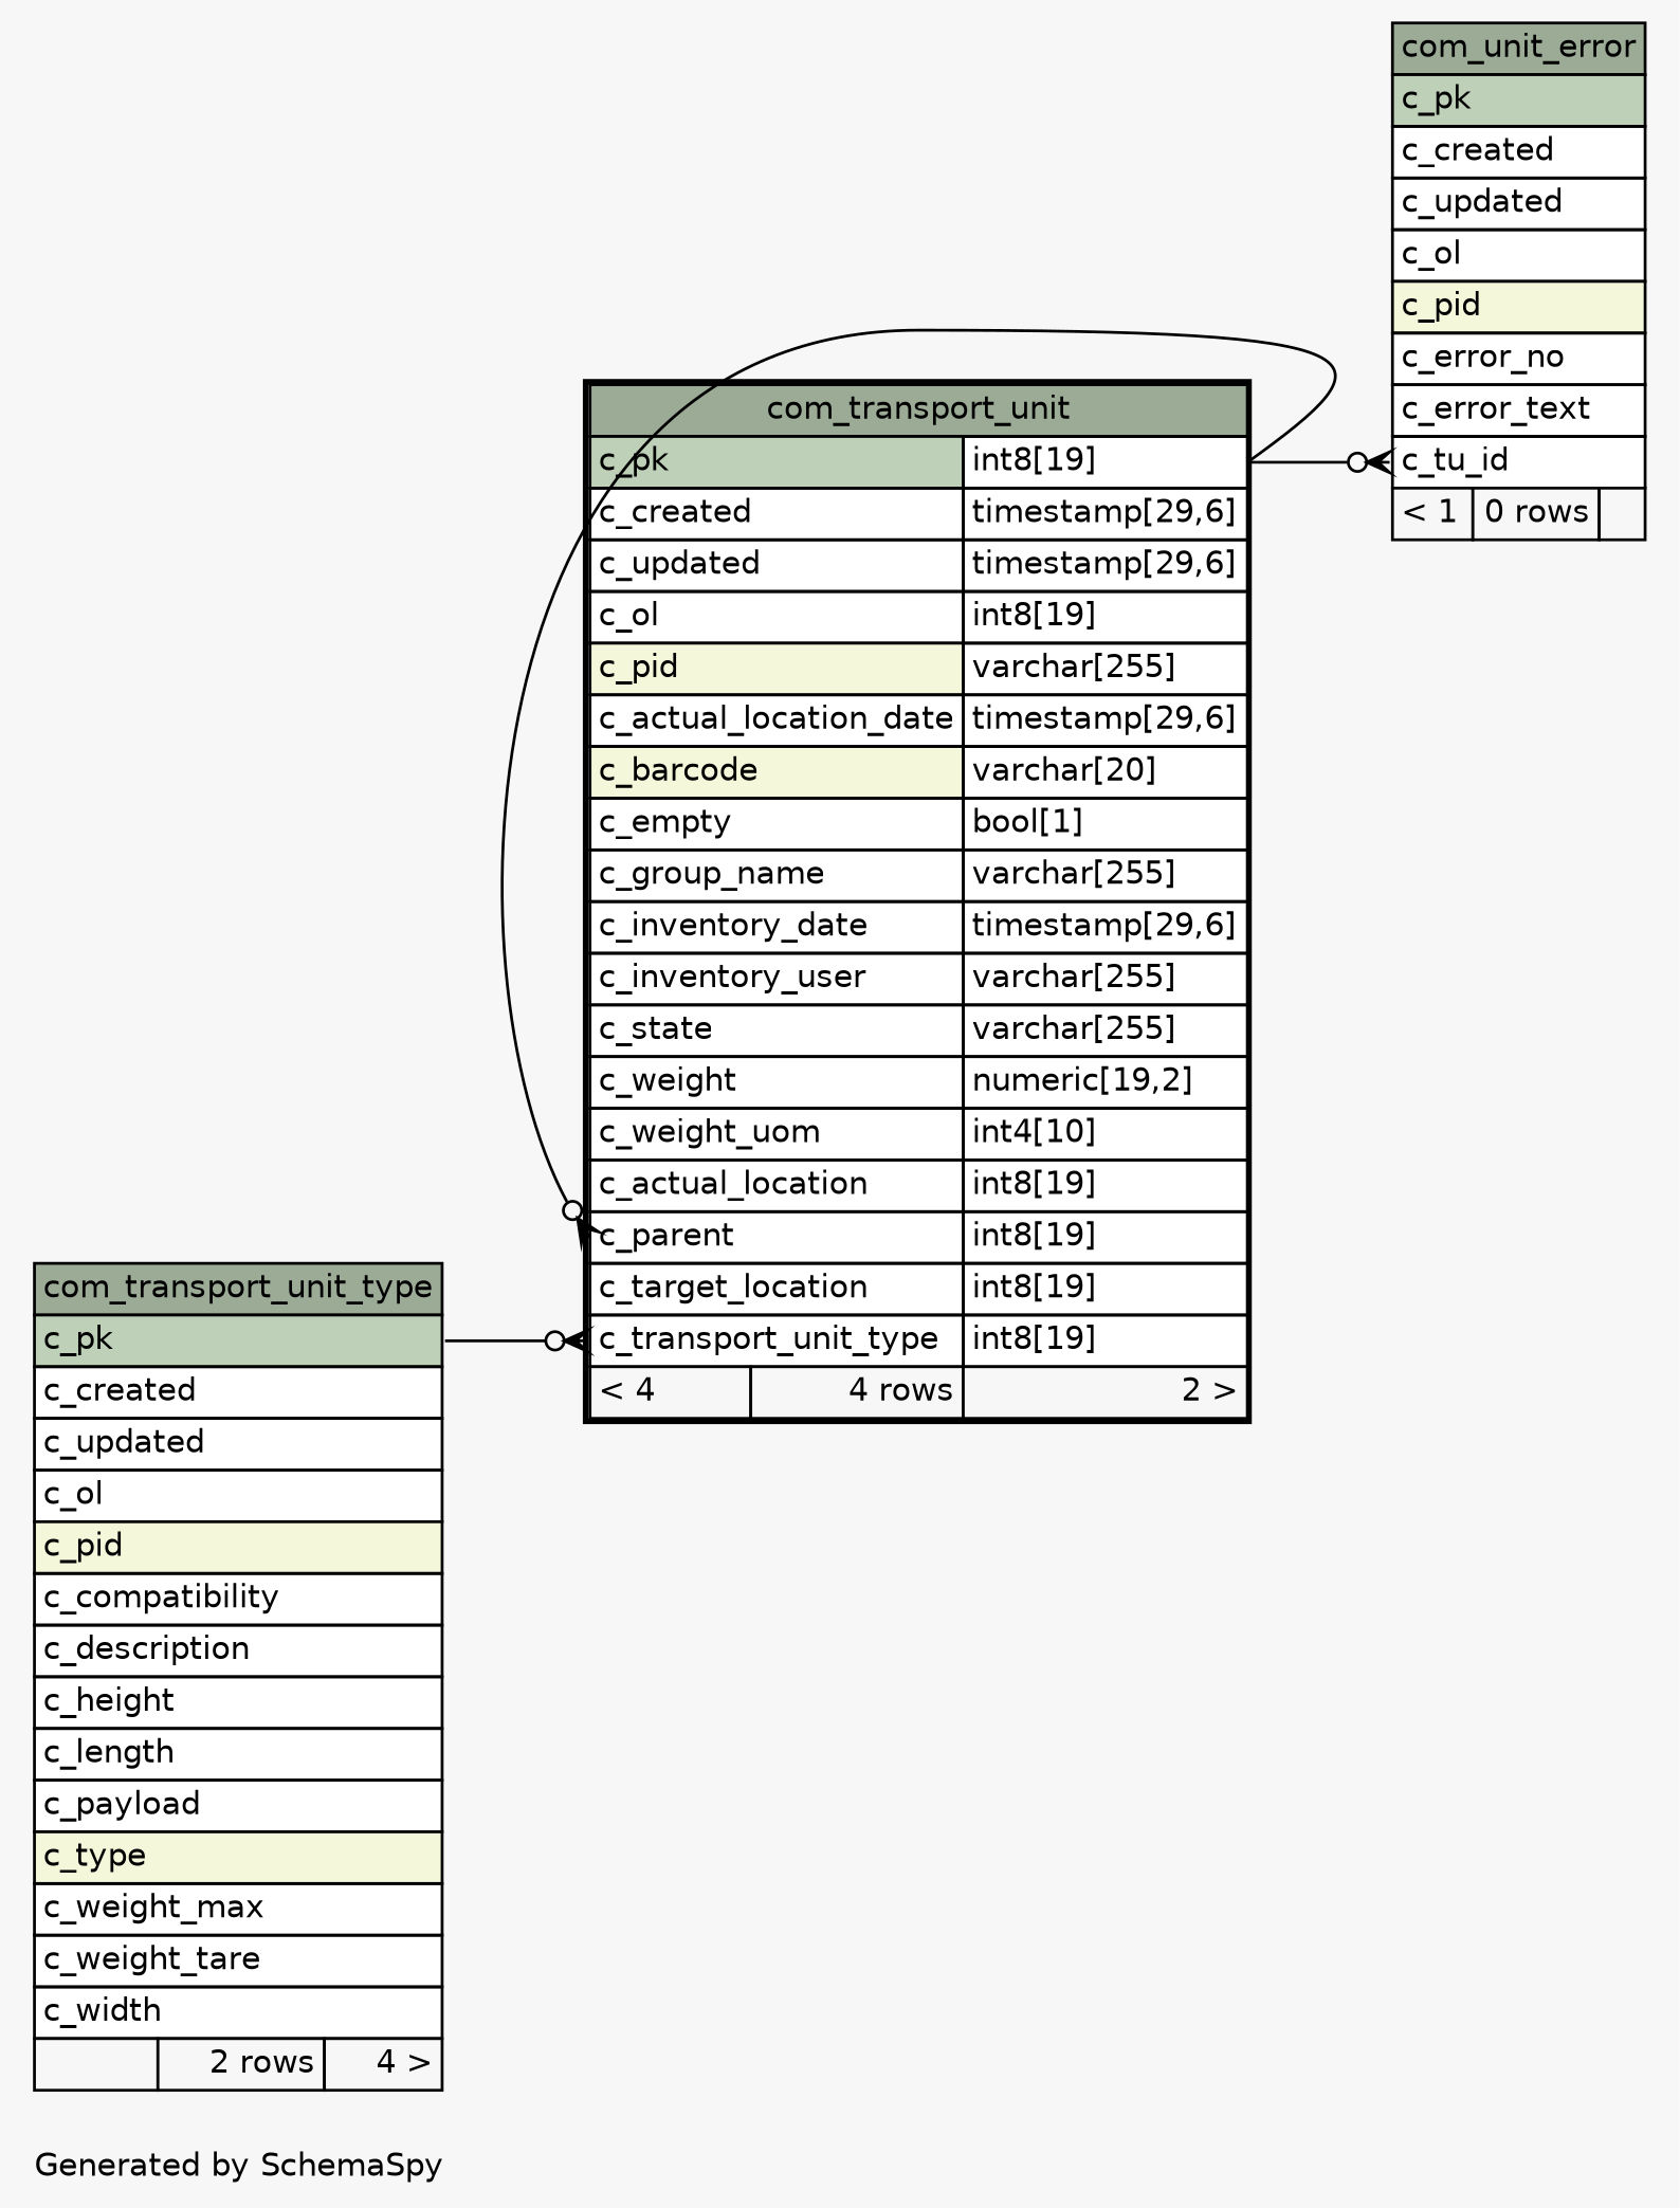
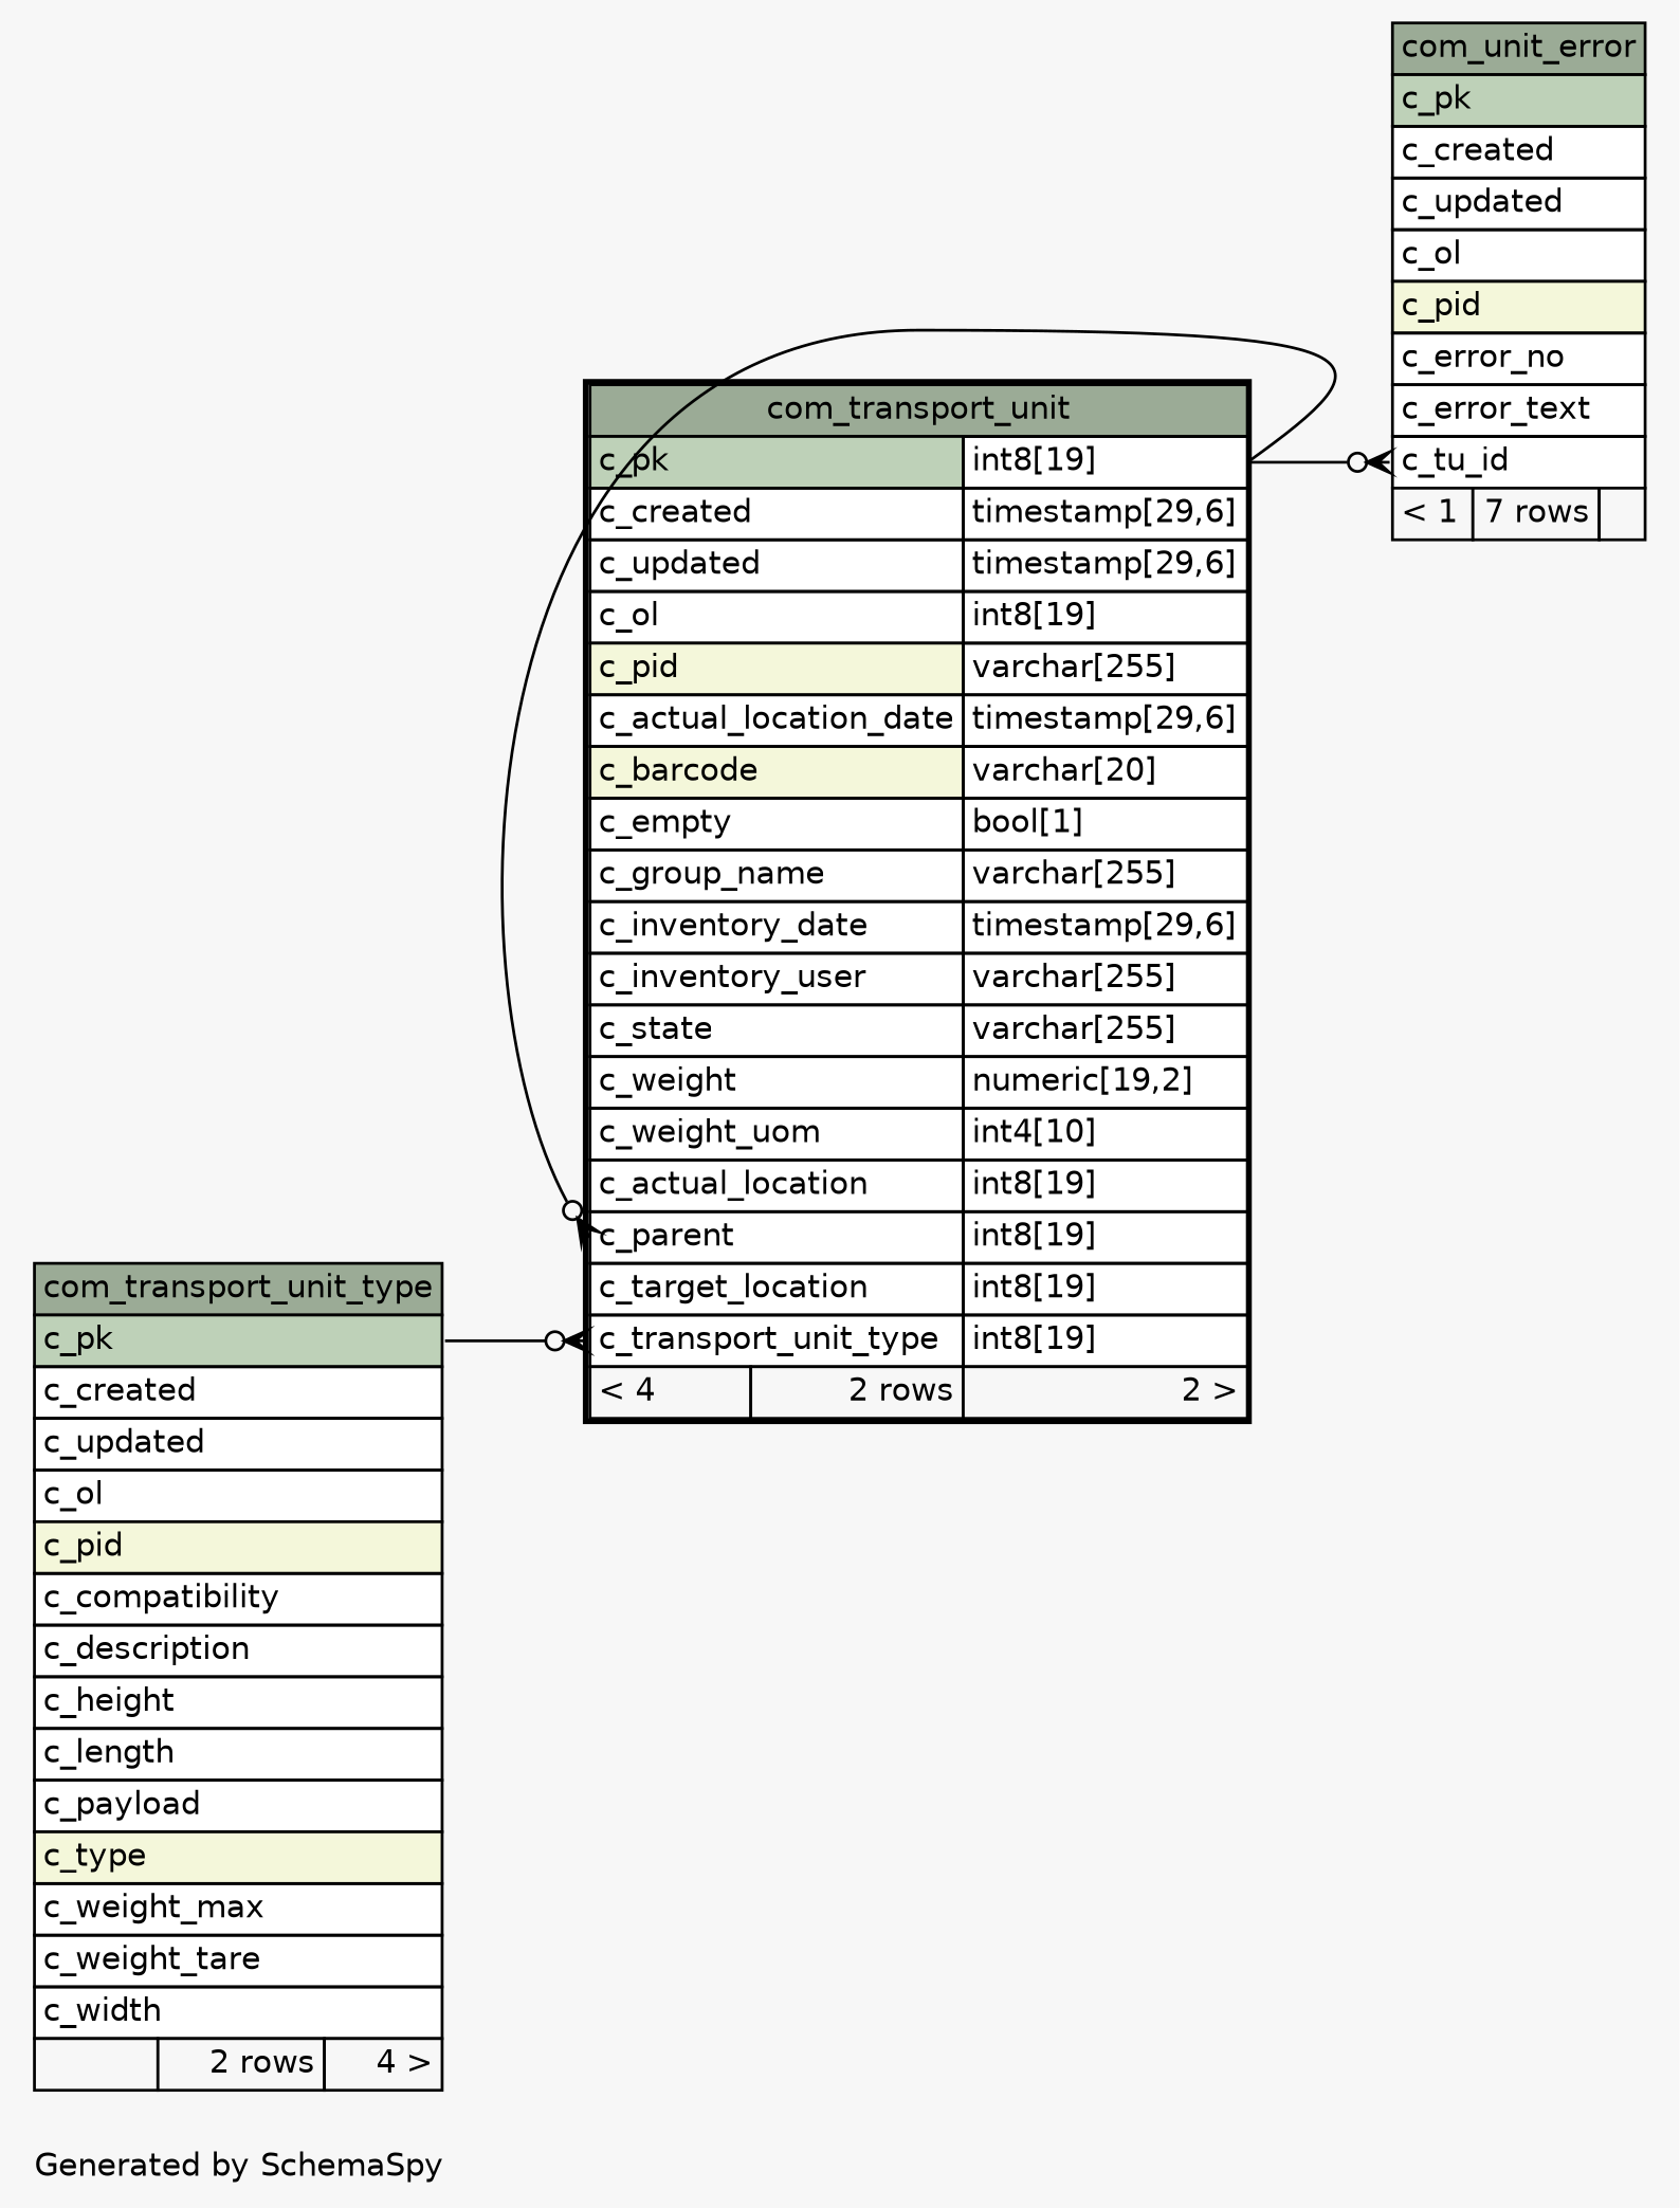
  digraph {
    bgcolor="#f7f7f7"
    fontname=Helvetica
    fontsize=11
    label="\nGenerated by SchemaSpy"
    labeljust=l
    nodesep=0.18
    rankdir=RL
    ranksep=0.46
    node [fontname=Helvetica fontsize=11 shape=plaintext]
    edge [arrowhead=none arrowsize=0.8 arrowtail=crowodot dir=back headport="c_pk.type:e"]
-   n1 [label=<     <TABLE BORDER="2" CELLBORDER="1" CELLSPACING="0" BGCOLOR="#ffffff">       <TR><TD COLSPAN="3" BGCOLOR="#9bab96" ALIGN="CENTER">com_transport_unit</TD></TR>       <TR><TD PORT="c_pk" COLSPAN="2" BGCOLOR="#bed1b8" ALIGN="LEFT">c_pk</TD><TD PORT="c_pk.type" ALIGN="LEFT">int8[19]</TD></TR>       <TR><TD PORT="c_created" COLSPAN="2" ALIGN="LEFT">c_created</TD><TD PORT="c_created.type" ALIGN="LEFT">timestamp[29,6]</TD></TR>       <TR><TD PORT="c_updated" COLSPAN="2" ALIGN="LEFT">c_updated</TD><TD PORT="c_updated.type" ALIGN="LEFT">timestamp[29,6]</TD></TR>       <TR><TD PORT="c_ol" COLSPAN="2" ALIGN="LEFT">c_ol</TD><TD PORT="c_ol.type" ALIGN="LEFT">int8[19]</TD></TR>       <TR><TD PORT="c_pid" COLSPAN="2" BGCOLOR="#f4f7da" ALIGN="LEFT">c_pid</TD><TD PORT="c_pid.type" ALIGN="LEFT">varchar[255]</TD></TR>       <TR><TD PORT="c_actual_location_date" COLSPAN="2" ALIGN="LEFT">c_actual_location_date</TD><TD PORT="c_actual_location_date.type" ALIGN="LEFT">timestamp[29,6]</TD></TR>       <TR><TD PORT="c_barcode" COLSPAN="2" BGCOLOR="#f4f7da" ALIGN="LEFT">c_barcode</TD><TD PORT="c_barcode.type" ALIGN="LEFT">varchar[20]</TD></TR>       <TR><TD PORT="c_empty" COLSPAN="2" ALIGN="LEFT">c_empty</TD><TD PORT="c_empty.type" ALIGN="LEFT">bool[1]</TD></TR>       <TR><TD PORT="c_group_name" COLSPAN="2" ALIGN="LEFT">c_group_name</TD><TD PORT="c_group_name.type" ALIGN="LEFT">varchar[255]</TD></TR>       <TR><TD PORT="c_inventory_date" COLSPAN="2" ALIGN="LEFT">c_inventory_date</TD><TD PORT="c_inventory_date.type" ALIGN="LEFT">timestamp[29,6]</TD></TR>       <TR><TD PORT="c_inventory_user" COLSPAN="2" ALIGN="LEFT">c_inventory_user</TD><TD PORT="c_inventory_user.type" ALIGN="LEFT">varchar[255]</TD></TR>       <TR><TD PORT="c_state" COLSPAN="2" ALIGN="LEFT">c_state</TD><TD PORT="c_state.type" ALIGN="LEFT">varchar[255]</TD></TR>       <TR><TD PORT="c_weight" COLSPAN="2" ALIGN="LEFT">c_weight</TD><TD PORT="c_weight.type" ALIGN="LEFT">numeric[19,2]</TD></TR>       <TR><TD PORT="c_weight_uom" COLSPAN="2" ALIGN="LEFT">c_weight_uom</TD><TD PORT="c_weight_uom.type" ALIGN="LEFT">int4[10]</TD></TR>       <TR><TD PORT="c_actual_location" COLSPAN="2" ALIGN="LEFT">c_actual_location</TD><TD PORT="c_actual_location.type" ALIGN="LEFT">int8[19]</TD></TR>       <TR><TD PORT="c_parent" COLSPAN="2" ALIGN="LEFT">c_parent</TD><TD PORT="c_parent.type" ALIGN="LEFT">int8[19]</TD></TR>       <TR><TD PORT="c_target_location" COLSPAN="2" ALIGN="LEFT">c_target_location</TD><TD PORT="c_target_location.type" ALIGN="LEFT">int8[19]</TD></TR>       <TR><TD PORT="c_transport_unit_type" COLSPAN="2" ALIGN="LEFT">c_transport_unit_type</TD><TD PORT="c_transport_unit_type.type" ALIGN="LEFT">int8[19]</TD></TR>       <TR><TD ALIGN="LEFT" BGCOLOR="#f7f7f7">&lt; 4</TD><TD ALIGN="RIGHT" BGCOLOR="#f7f7f7">4 rows</TD><TD ALIGN="RIGHT" BGCOLOR="#f7f7f7">2 &gt;</TD></TR>     </TABLE>>]
+   n1 [label=<     <TABLE BORDER="2" CELLBORDER="1" CELLSPACING="0" BGCOLOR="#ffffff">       <TR><TD COLSPAN="3" BGCOLOR="#9bab96" ALIGN="CENTER">com_transport_unit</TD></TR>       <TR><TD PORT="c_pk" COLSPAN="2" BGCOLOR="#bed1b8" ALIGN="LEFT">c_pk</TD><TD PORT="c_pk.type" ALIGN="LEFT">int8[19]</TD></TR>       <TR><TD PORT="c_created" COLSPAN="2" ALIGN="LEFT">c_created</TD><TD PORT="c_created.type" ALIGN="LEFT">timestamp[29,6]</TD></TR>       <TR><TD PORT="c_updated" COLSPAN="2" ALIGN="LEFT">c_updated</TD><TD PORT="c_updated.type" ALIGN="LEFT">timestamp[29,6]</TD></TR>       <TR><TD PORT="c_ol" COLSPAN="2" ALIGN="LEFT">c_ol</TD><TD PORT="c_ol.type" ALIGN="LEFT">int8[19]</TD></TR>       <TR><TD PORT="c_pid" COLSPAN="2" BGCOLOR="#f4f7da" ALIGN="LEFT">c_pid</TD><TD PORT="c_pid.type" ALIGN="LEFT">varchar[255]</TD></TR>       <TR><TD PORT="c_actual_location_date" COLSPAN="2" ALIGN="LEFT">c_actual_location_date</TD><TD PORT="c_actual_location_date.type" ALIGN="LEFT">timestamp[29,6]</TD></TR>       <TR><TD PORT="c_barcode" COLSPAN="2" BGCOLOR="#f4f7da" ALIGN="LEFT">c_barcode</TD><TD PORT="c_barcode.type" ALIGN="LEFT">varchar[20]</TD></TR>       <TR><TD PORT="c_empty" COLSPAN="2" ALIGN="LEFT">c_empty</TD><TD PORT="c_empty.type" ALIGN="LEFT">bool[1]</TD></TR>       <TR><TD PORT="c_group_name" COLSPAN="2" ALIGN="LEFT">c_group_name</TD><TD PORT="c_group_name.type" ALIGN="LEFT">varchar[255]</TD></TR>       <TR><TD PORT="c_inventory_date" COLSPAN="2" ALIGN="LEFT">c_inventory_date</TD><TD PORT="c_inventory_date.type" ALIGN="LEFT">timestamp[29,6]</TD></TR>       <TR><TD PORT="c_inventory_user" COLSPAN="2" ALIGN="LEFT">c_inventory_user</TD><TD PORT="c_inventory_user.type" ALIGN="LEFT">varchar[255]</TD></TR>       <TR><TD PORT="c_state" COLSPAN="2" ALIGN="LEFT">c_state</TD><TD PORT="c_state.type" ALIGN="LEFT">varchar[255]</TD></TR>       <TR><TD PORT="c_weight" COLSPAN="2" ALIGN="LEFT">c_weight</TD><TD PORT="c_weight.type" ALIGN="LEFT">numeric[19,2]</TD></TR>       <TR><TD PORT="c_weight_uom" COLSPAN="2" ALIGN="LEFT">c_weight_uom</TD><TD PORT="c_weight_uom.type" ALIGN="LEFT">int4[10]</TD></TR>       <TR><TD PORT="c_actual_location" COLSPAN="2" ALIGN="LEFT">c_actual_location</TD><TD PORT="c_actual_location.type" ALIGN="LEFT">int8[19]</TD></TR>       <TR><TD PORT="c_parent" COLSPAN="2" ALIGN="LEFT">c_parent</TD><TD PORT="c_parent.type" ALIGN="LEFT">int8[19]</TD></TR>       <TR><TD PORT="c_target_location" COLSPAN="2" ALIGN="LEFT">c_target_location</TD><TD PORT="c_target_location.type" ALIGN="LEFT">int8[19]</TD></TR>       <TR><TD PORT="c_transport_unit_type" COLSPAN="2" ALIGN="LEFT">c_transport_unit_type</TD><TD PORT="c_transport_unit_type.type" ALIGN="LEFT">int8[19]</TD></TR>       <TR><TD ALIGN="LEFT" BGCOLOR="#f7f7f7">&lt; 4</TD><TD ALIGN="RIGHT" BGCOLOR="#f7f7f7">2 rows</TD><TD ALIGN="RIGHT" BGCOLOR="#f7f7f7">2 &gt;</TD></TR>     </TABLE>>]
    n2 [label=<     <TABLE BORDER="0" CELLBORDER="1" CELLSPACING="0" BGCOLOR="#ffffff">       <TR><TD COLSPAN="3" BGCOLOR="#9bab96" ALIGN="CENTER">com_transport_unit_type</TD></TR>       <TR><TD PORT="c_pk" COLSPAN="3" BGCOLOR="#bed1b8" ALIGN="LEFT">c_pk</TD></TR>       <TR><TD PORT="c_created" COLSPAN="3" ALIGN="LEFT">c_created</TD></TR>       <TR><TD PORT="c_updated" COLSPAN="3" ALIGN="LEFT">c_updated</TD></TR>       <TR><TD PORT="c_ol" COLSPAN="3" ALIGN="LEFT">c_ol</TD></TR>       <TR><TD PORT="c_pid" COLSPAN="3" BGCOLOR="#f4f7da" ALIGN="LEFT">c_pid</TD></TR>       <TR><TD PORT="c_compatibility" COLSPAN="3" ALIGN="LEFT">c_compatibility</TD></TR>       <TR><TD PORT="c_description" COLSPAN="3" ALIGN="LEFT">c_description</TD></TR>       <TR><TD PORT="c_height" COLSPAN="3" ALIGN="LEFT">c_height</TD></TR>       <TR><TD PORT="c_length" COLSPAN="3" ALIGN="LEFT">c_length</TD></TR>       <TR><TD PORT="c_payload" COLSPAN="3" ALIGN="LEFT">c_payload</TD></TR>       <TR><TD PORT="c_type" COLSPAN="3" BGCOLOR="#f4f7da" ALIGN="LEFT">c_type</TD></TR>       <TR><TD PORT="c_weight_max" COLSPAN="3" ALIGN="LEFT">c_weight_max</TD></TR>       <TR><TD PORT="c_weight_tare" COLSPAN="3" ALIGN="LEFT">c_weight_tare</TD></TR>       <TR><TD PORT="c_width" COLSPAN="3" ALIGN="LEFT">c_width</TD></TR>       <TR><TD ALIGN="LEFT" BGCOLOR="#f7f7f7">  </TD><TD ALIGN="RIGHT" BGCOLOR="#f7f7f7">2 rows</TD><TD ALIGN="RIGHT" BGCOLOR="#f7f7f7">4 &gt;</TD></TR>     </TABLE>>]
-   n3 [label=<     <TABLE BORDER="0" CELLBORDER="1" CELLSPACING="0" BGCOLOR="#ffffff">       <TR><TD COLSPAN="3" BGCOLOR="#9bab96" ALIGN="CENTER">com_unit_error</TD></TR>       <TR><TD PORT="c_pk" COLSPAN="3" BGCOLOR="#bed1b8" ALIGN="LEFT">c_pk</TD></TR>       <TR><TD PORT="c_created" COLSPAN="3" ALIGN="LEFT">c_created</TD></TR>       <TR><TD PORT="c_updated" COLSPAN="3" ALIGN="LEFT">c_updated</TD></TR>       <TR><TD PORT="c_ol" COLSPAN="3" ALIGN="LEFT">c_ol</TD></TR>       <TR><TD PORT="c_pid" COLSPAN="3" BGCOLOR="#f4f7da" ALIGN="LEFT">c_pid</TD></TR>       <TR><TD PORT="c_error_no" COLSPAN="3" ALIGN="LEFT">c_error_no</TD></TR>       <TR><TD PORT="c_error_text" COLSPAN="3" ALIGN="LEFT">c_error_text</TD></TR>       <TR><TD PORT="c_tu_id" COLSPAN="3" ALIGN="LEFT">c_tu_id</TD></TR>       <TR><TD ALIGN="LEFT" BGCOLOR="#f7f7f7">&lt; 1</TD><TD ALIGN="RIGHT" BGCOLOR="#f7f7f7">0 rows</TD><TD ALIGN="RIGHT" BGCOLOR="#f7f7f7">  </TD></TR>     </TABLE>>]
+   n3 [label=<     <TABLE BORDER="0" CELLBORDER="1" CELLSPACING="0" BGCOLOR="#ffffff">       <TR><TD COLSPAN="3" BGCOLOR="#9bab96" ALIGN="CENTER">com_unit_error</TD></TR>       <TR><TD PORT="c_pk" COLSPAN="3" BGCOLOR="#bed1b8" ALIGN="LEFT">c_pk</TD></TR>       <TR><TD PORT="c_created" COLSPAN="3" ALIGN="LEFT">c_created</TD></TR>       <TR><TD PORT="c_updated" COLSPAN="3" ALIGN="LEFT">c_updated</TD></TR>       <TR><TD PORT="c_ol" COLSPAN="3" ALIGN="LEFT">c_ol</TD></TR>       <TR><TD PORT="c_pid" COLSPAN="3" BGCOLOR="#f4f7da" ALIGN="LEFT">c_pid</TD></TR>       <TR><TD PORT="c_error_no" COLSPAN="3" ALIGN="LEFT">c_error_no</TD></TR>       <TR><TD PORT="c_error_text" COLSPAN="3" ALIGN="LEFT">c_error_text</TD></TR>       <TR><TD PORT="c_tu_id" COLSPAN="3" ALIGN="LEFT">c_tu_id</TD></TR>       <TR><TD ALIGN="LEFT" BGCOLOR="#f7f7f7">&lt; 1</TD><TD ALIGN="RIGHT" BGCOLOR="#f7f7f7">7 rows</TD><TD ALIGN="RIGHT" BGCOLOR="#f7f7f7">  </TD></TR>     </TABLE>>]
    n1 -> n1 [tailport="c_parent:w"]
    n1 -> n2 [headport="c_pk:e" tailport="c_transport_unit_type:w"]
    n3 -> n1 [tailport="c_tu_id:w"]
  }
